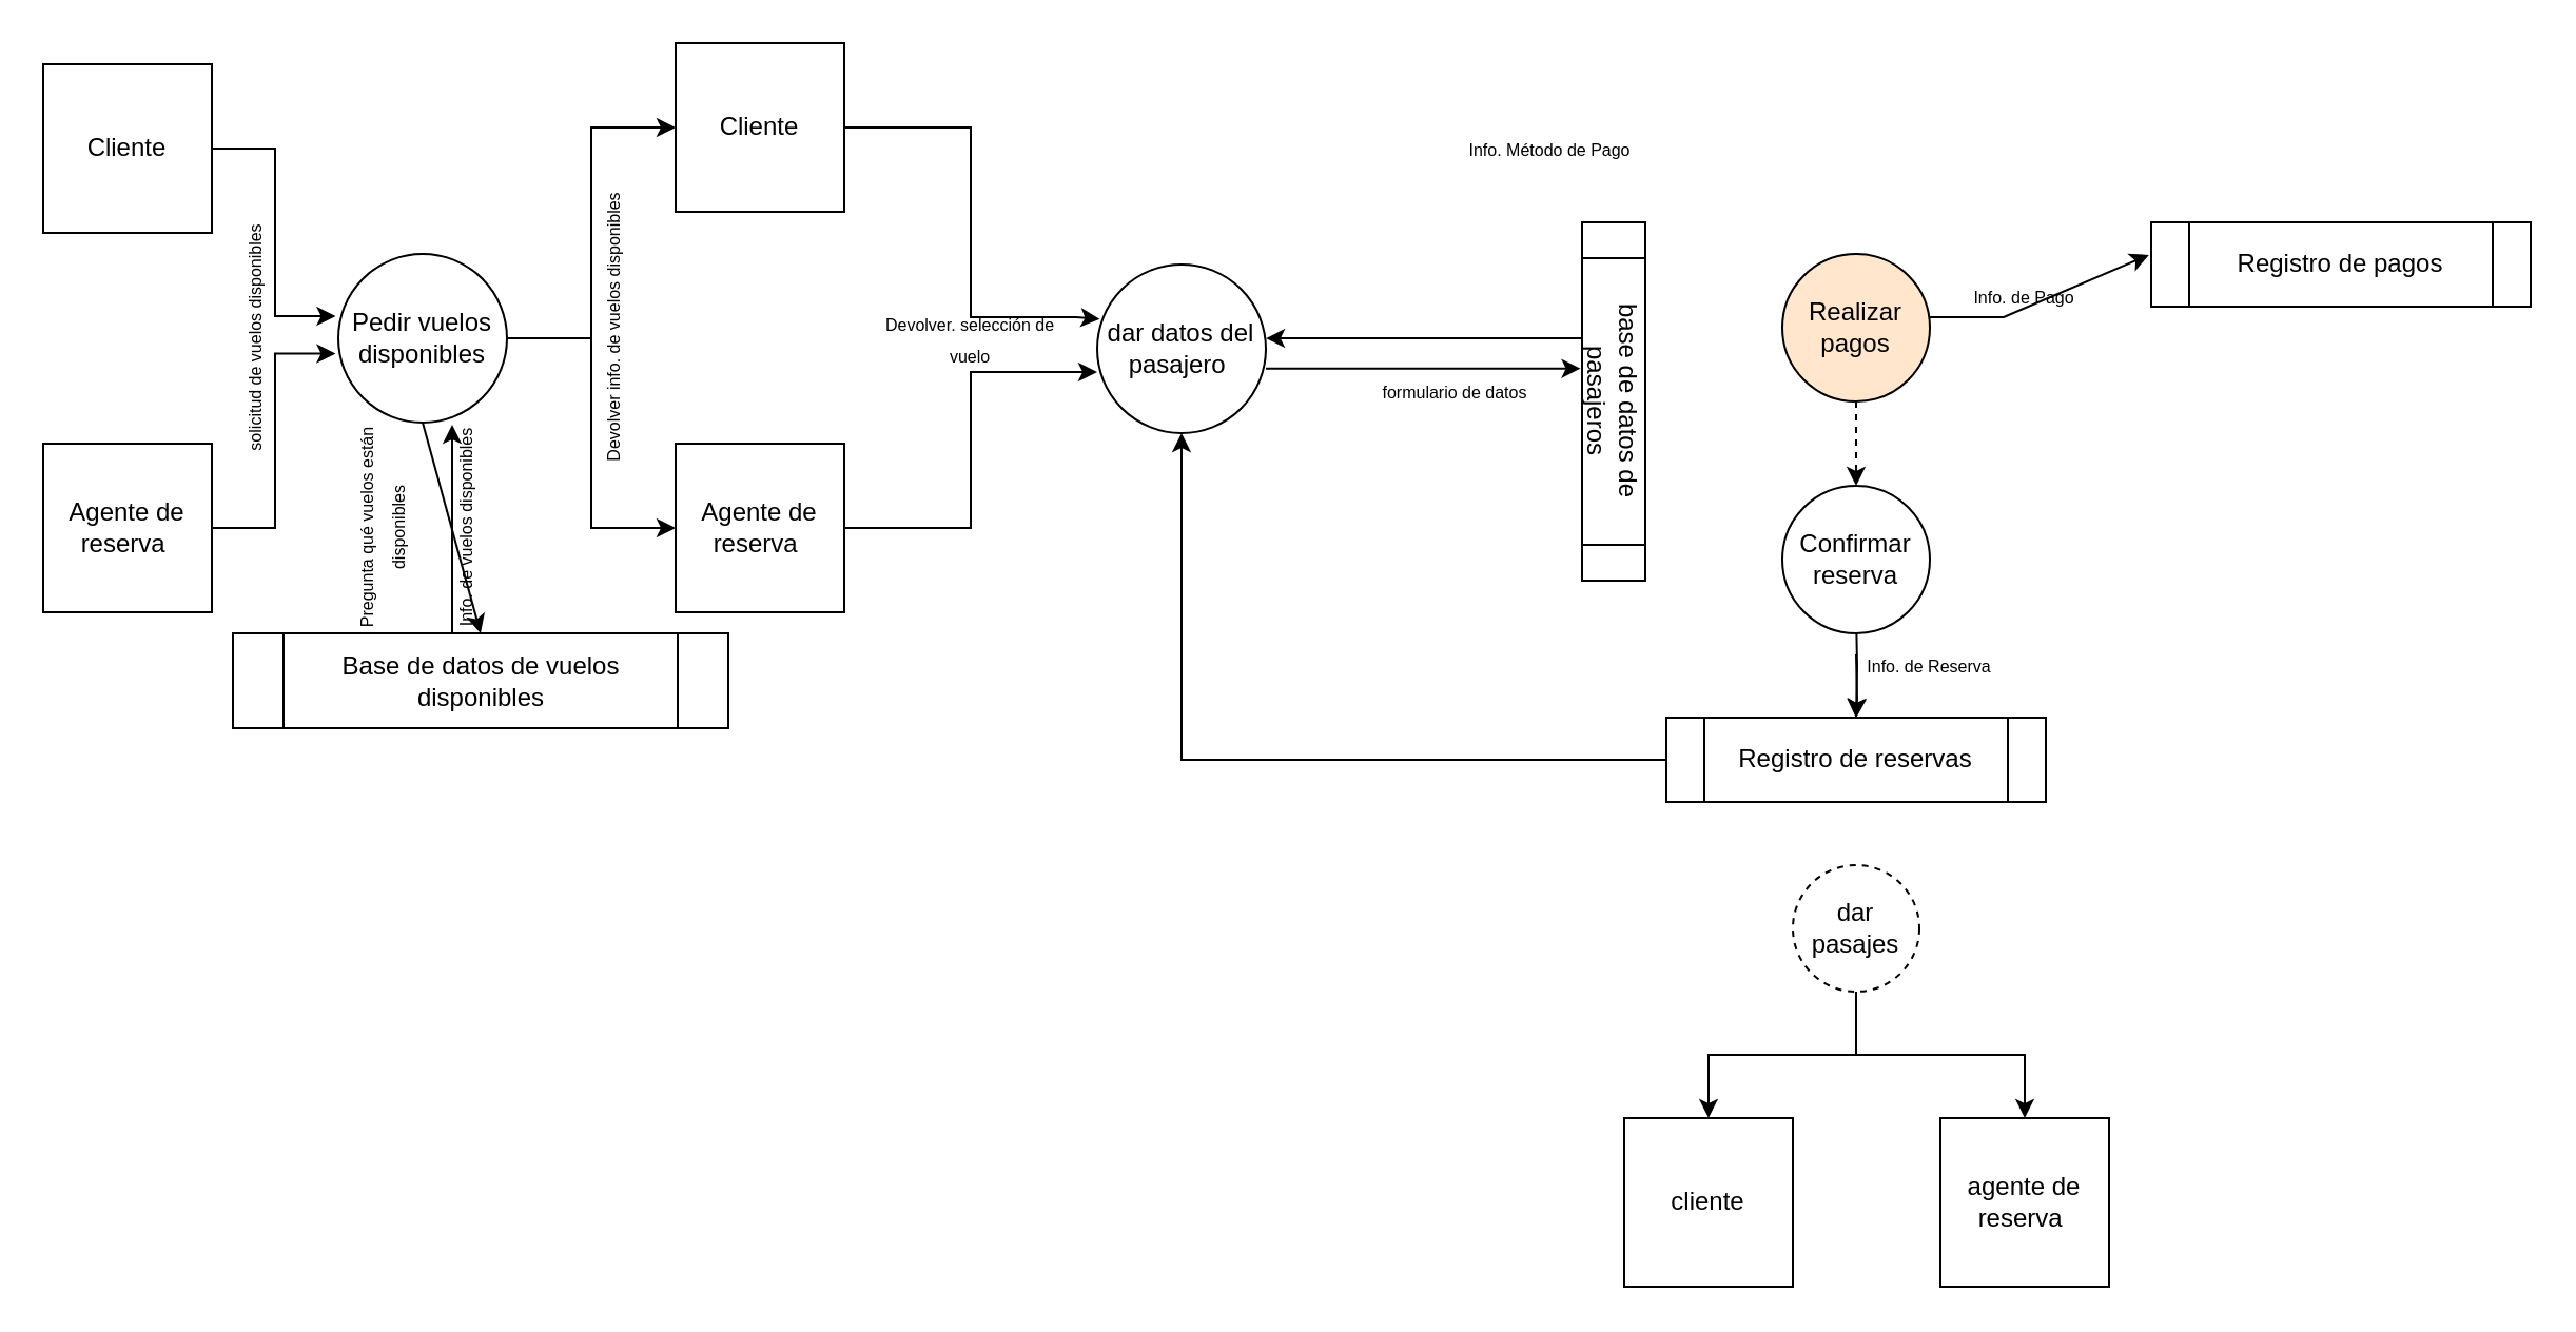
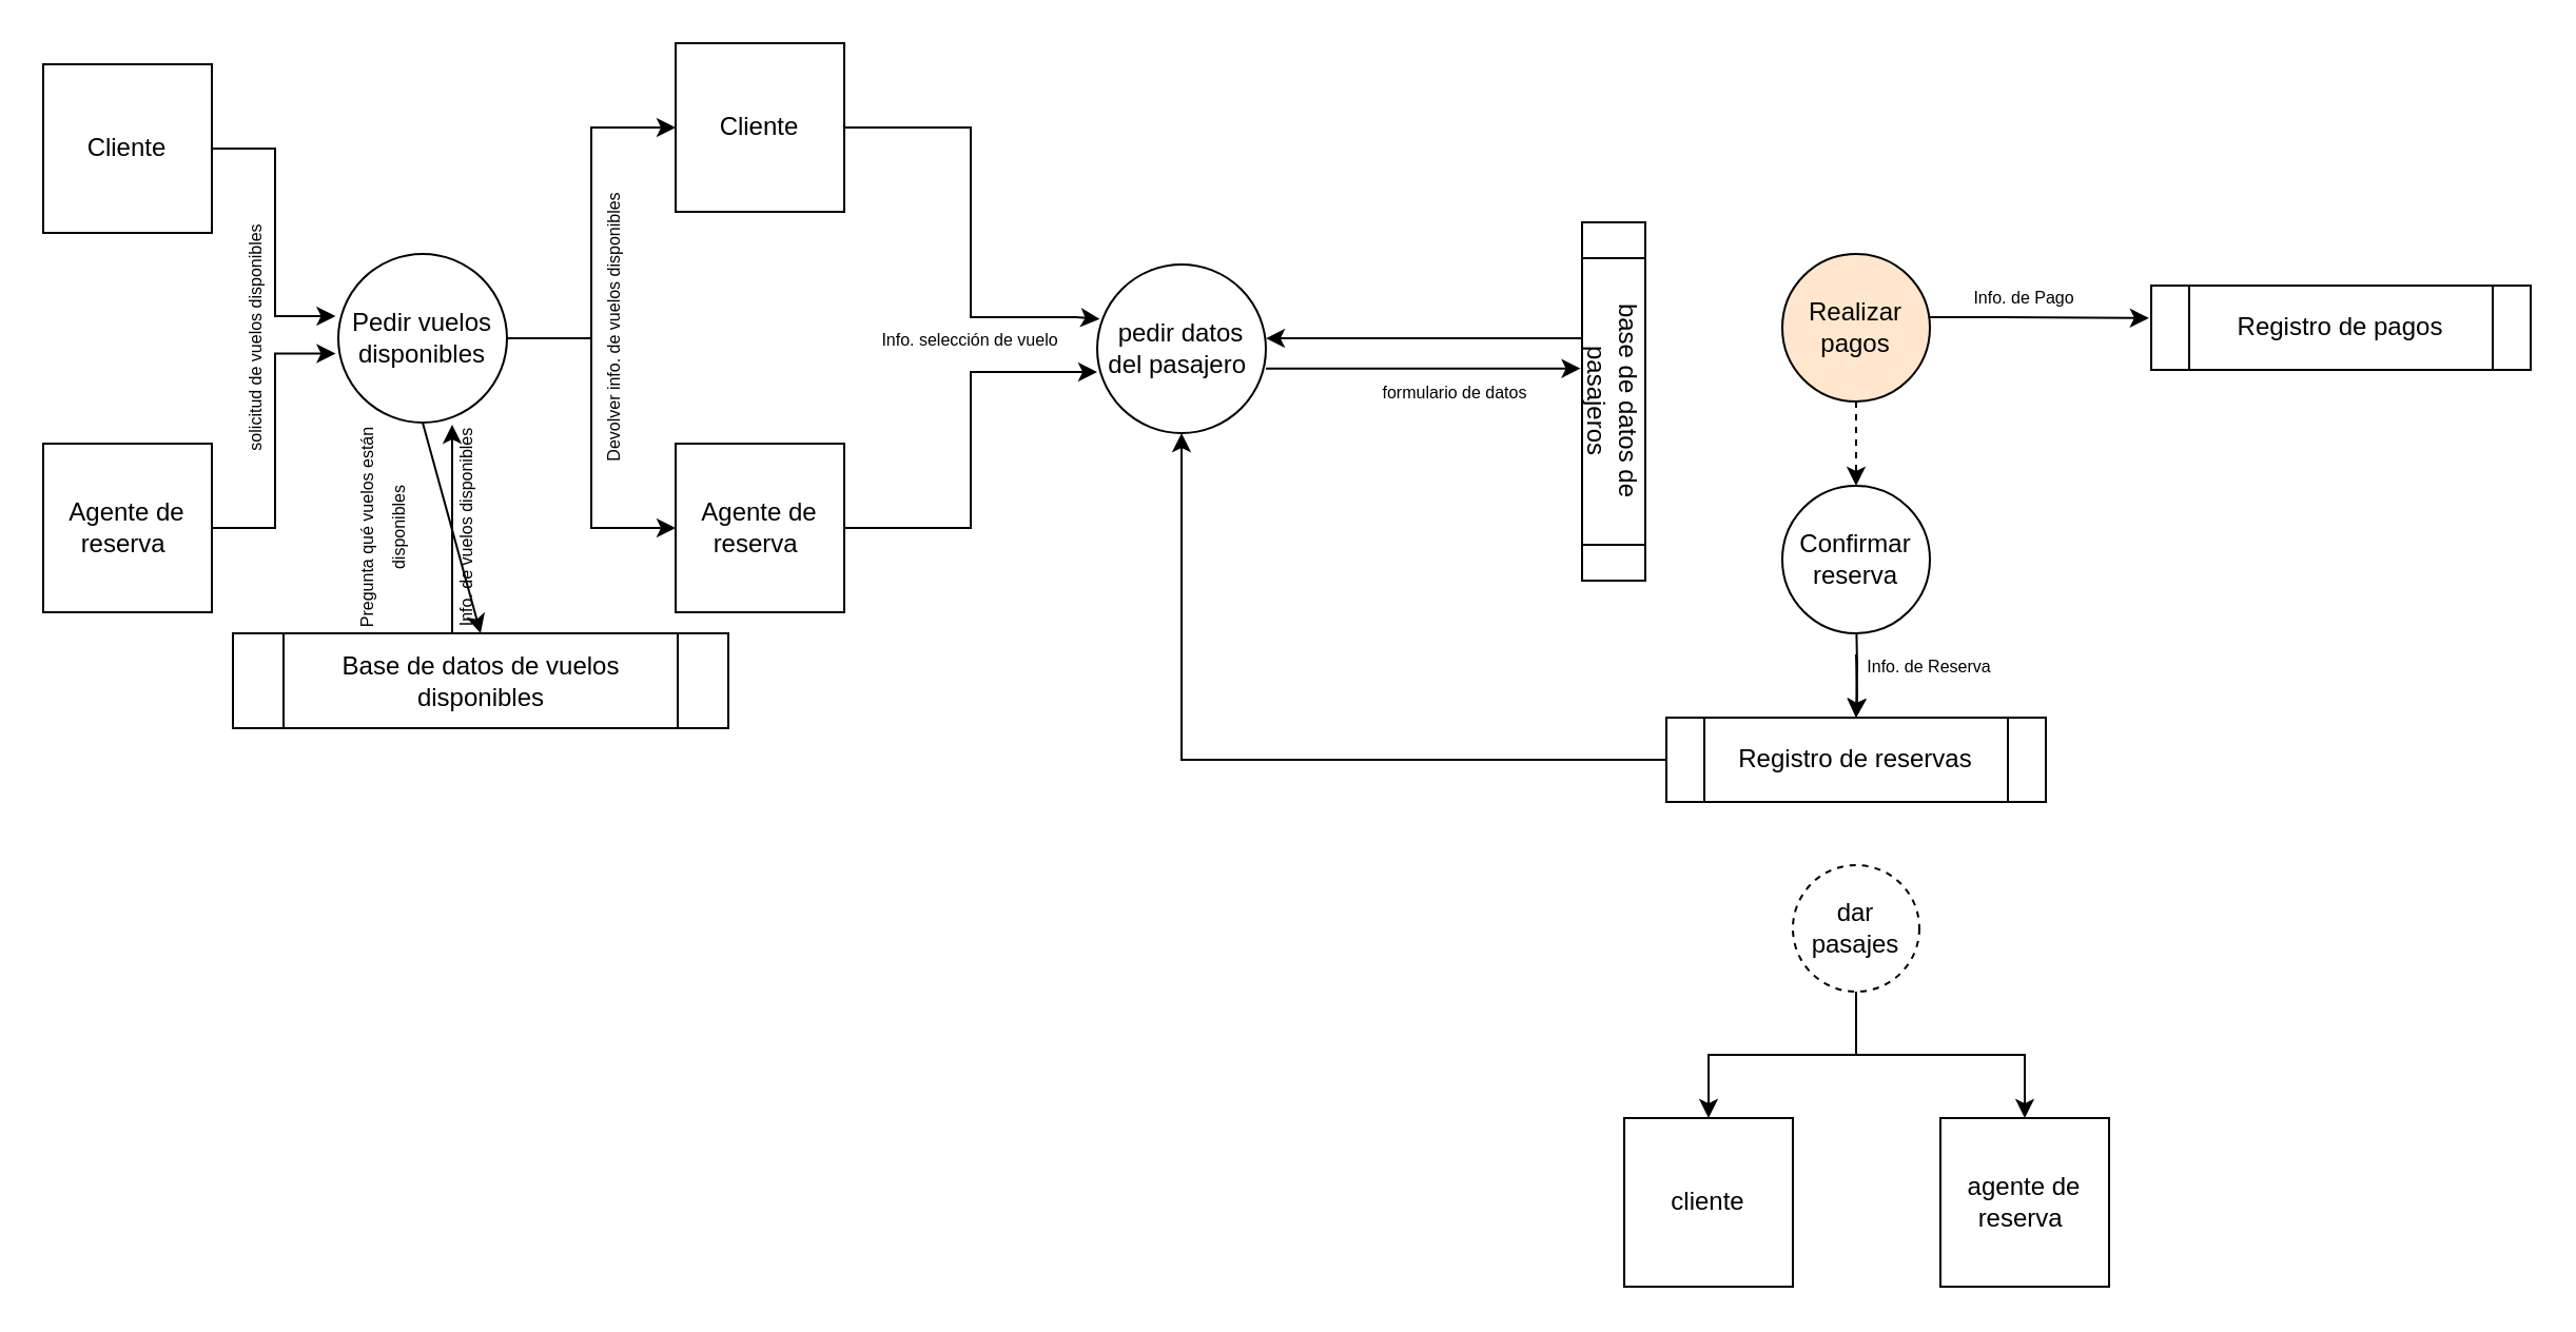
  <mxCell id="0" />
  <mxCell id="1" parent="0" />
  <mxCell id="2" style="edgeStyle=orthogonalEdgeStyle;rounded=0;orthogonalLoop=1;jettySize=auto;html=1;entryX=-0.016;entryY=0.369;entryDx=0;entryDy=0;entryPerimeter=0;" edge="1" parent="1" source="3" target="8"><mxGeometry relative="1" as="geometry"><Array as="points"><mxPoint x="130" y="70" /><mxPoint x="130" y="150" /><mxPoint x="159" y="150" /></Array></mxGeometry></mxCell>
  <mxCell id="3" value="&lt;font style=&quot;vertical-align: inherit;&quot;&gt;&lt;font style=&quot;vertical-align: inherit;&quot;&gt;Cliente&lt;/font&gt;&lt;/font&gt;" style="whiteSpace=wrap;html=1;aspect=fixed;" vertex="1" parent="1"><mxGeometry x="20" y="30" width="80" height="80" as="geometry" /></mxCell>
  <mxCell id="4" style="edgeStyle=orthogonalEdgeStyle;rounded=0;orthogonalLoop=1;jettySize=auto;html=1;entryX=-0.016;entryY=0.591;entryDx=0;entryDy=0;entryPerimeter=0;" edge="1" parent="1" source="5" target="8"><mxGeometry relative="1" as="geometry"><Array as="points"><mxPoint x="130" y="250" /><mxPoint x="130" y="167" /></Array></mxGeometry></mxCell>
  <mxCell id="5" value="&lt;font style=&quot;vertical-align: inherit;&quot;&gt;&lt;font style=&quot;vertical-align: inherit;&quot;&gt;Agente de reserva&amp;nbsp;&lt;/font&gt;&lt;/font&gt;" style="whiteSpace=wrap;html=1;aspect=fixed;" vertex="1" parent="1"><mxGeometry x="20" y="210" width="80" height="80" as="geometry" /></mxCell>
  <mxCell id="6" style="edgeStyle=orthogonalEdgeStyle;rounded=0;orthogonalLoop=1;jettySize=auto;html=1;entryX=0;entryY=0.5;entryDx=0;entryDy=0;" edge="1" parent="1" source="8" target="19"><mxGeometry relative="1" as="geometry" /></mxCell>
  <mxCell id="7" style="edgeStyle=orthogonalEdgeStyle;rounded=0;orthogonalLoop=1;jettySize=auto;html=1;entryX=0;entryY=0.5;entryDx=0;entryDy=0;" edge="1" parent="1" source="8" target="9"><mxGeometry relative="1" as="geometry" /></mxCell>
  <mxCell id="8" value="Pedir vuelos disponibles" style="ellipse;whiteSpace=wrap;html=1;aspect=fixed;" vertex="1" parent="1"><mxGeometry x="160" y="120" width="80" height="80" as="geometry" /></mxCell>
  <mxCell id="9" value="Cliente" style="whiteSpace=wrap;html=1;aspect=fixed;" vertex="1" parent="1"><mxGeometry x="320" y="20" width="80" height="80" as="geometry" /></mxCell>
  <mxCell id="10" style="edgeStyle=orthogonalEdgeStyle;rounded=0;orthogonalLoop=1;jettySize=auto;html=1;entryX=0.5;entryY=0;entryDx=0;entryDy=0;" edge="1" parent="1" target="16"><mxGeometry relative="1" as="geometry"><mxPoint x="880" y="290" as="sourcePoint" /></mxGeometry></mxCell>
  <mxCell id="11" value="Realizar pagos" style="ellipse;whiteSpace=wrap;html=1;aspect=fixed;fillColor=#ffe6cc;" vertex="1" parent="1"><mxGeometry x="845" y="120" width="70" height="70" as="geometry" /></mxCell>
  <mxCell id="12" value="" style="endArrow=classic;html=1;rounded=0;exitX=0.5;exitY=1;exitDx=0;exitDy=0;entryX=0.5;entryY=0;entryDx=0;entryDy=0;" edge="1" parent="1" source="8" target="14"><mxGeometry width="50" height="50" relative="1" as="geometry"><mxPoint x="280" y="190" as="sourcePoint" /><mxPoint x="211.538" y="130" as="targetPoint" /><Array as="points" /></mxGeometry></mxCell>
  <mxCell id="13" style="edgeStyle=orthogonalEdgeStyle;rounded=0;orthogonalLoop=1;jettySize=auto;html=1;entryX=0.675;entryY=1.013;entryDx=0;entryDy=0;entryPerimeter=0;" edge="1" parent="1" source="14" target="8"><mxGeometry relative="1" as="geometry"><Array as="points"><mxPoint x="214" y="280" /><mxPoint x="214" y="280" /></Array></mxGeometry></mxCell>
  <mxCell id="14" value="Base de datos de vuelos disponibles" style="shape=process;whiteSpace=wrap;html=1;backgroundOutline=1;" vertex="1" parent="1"><mxGeometry x="110" y="300" width="235" height="45" as="geometry" /></mxCell>
  <mxCell id="15" style="edgeStyle=orthogonalEdgeStyle;rounded=0;orthogonalLoop=1;jettySize=auto;html=1;" edge="1" parent="1" source="16" target="18"><mxGeometry relative="1" as="geometry" /></mxCell>
  <mxCell id="16" value="Registro de reservas" style="shape=process;whiteSpace=wrap;html=1;backgroundOutline=1;" vertex="1" parent="1"><mxGeometry x="790" y="340" width="180" height="40" as="geometry" /></mxCell>
  <mxCell id="17" value="base de datos de pasajeros" style="shape=process;whiteSpace=wrap;html=1;backgroundOutline=1;rotation=90;" vertex="1" parent="1"><mxGeometry x="680" y="175" width="170" height="30" as="geometry" /></mxCell>
- <mxCell id="18" value="dar datos del pasajero&amp;nbsp;" style="ellipse;whiteSpace=wrap;html=1;aspect=fixed;" vertex="1" parent="1"><mxGeometry x="520" y="125" width="80" height="80" as="geometry" /></mxCell>
+ <mxCell id="18" value="pedir datos del pasajero&amp;nbsp;" style="ellipse;whiteSpace=wrap;html=1;aspect=fixed;" vertex="1" parent="1"><mxGeometry x="520" y="125" width="80" height="80" as="geometry" /></mxCell>
  <mxCell id="19" value="&lt;font style=&quot;vertical-align: inherit;&quot;&gt;&lt;font style=&quot;vertical-align: inherit;&quot;&gt;Agente de reserva&amp;nbsp;&lt;/font&gt;&lt;/font&gt;" style="whiteSpace=wrap;html=1;aspect=fixed;" vertex="1" parent="1"><mxGeometry x="320" y="210" width="80" height="80" as="geometry" /></mxCell>
  <mxCell id="20" value="cliente" style="whiteSpace=wrap;html=1;aspect=fixed;" vertex="1" parent="1"><mxGeometry x="770" y="530" width="80" height="80" as="geometry" /></mxCell>
  <mxCell id="21" value="&lt;font style=&quot;vertical-align: inherit;&quot;&gt;&lt;font style=&quot;vertical-align: inherit;&quot;&gt;agente de reserva&amp;nbsp;&lt;/font&gt;&lt;/font&gt;" style="whiteSpace=wrap;html=1;aspect=fixed;" vertex="1" parent="1"><mxGeometry x="920" y="530" width="80" height="80" as="geometry" /></mxCell>
  <mxCell id="22" style="edgeStyle=orthogonalEdgeStyle;rounded=0;orthogonalLoop=1;jettySize=auto;html=1;exitX=0.5;exitY=1;exitDx=0;exitDy=0;entryX=0.5;entryY=0;entryDx=0;entryDy=0;" edge="1" parent="1" source="24" target="21"><mxGeometry relative="1" as="geometry" /></mxCell>
  <mxCell id="23" style="edgeStyle=orthogonalEdgeStyle;rounded=0;orthogonalLoop=1;jettySize=auto;html=1;" edge="1" parent="1" source="24" target="20"><mxGeometry relative="1" as="geometry" /></mxCell>
  <mxCell id="24" value="dar pasajes" style="ellipse;whiteSpace=wrap;html=1;aspect=fixed;dashed=1;" vertex="1" parent="1"><mxGeometry x="850" y="410" width="60" height="60" as="geometry" /></mxCell>
  <mxCell id="25" value="&lt;font style=&quot;font-size: 8px;&quot;&gt;solicitud de vuelos disponibles&lt;/font&gt;" style="text;html=1;strokeColor=none;fillColor=none;align=center;verticalAlign=middle;whiteSpace=wrap;rounded=0;rotation=-90;" vertex="1" parent="1"><mxGeometry x="60" y="145" width="120" height="30" as="geometry" /></mxCell>
  <mxCell id="26" value="&lt;font style=&quot;font-size: 8px;&quot;&gt;Info. de vuelos disponibles&lt;/font&gt;" style="text;html=1;strokeColor=none;fillColor=none;align=center;verticalAlign=middle;whiteSpace=wrap;rounded=0;rotation=-90;" vertex="1" parent="1"><mxGeometry x="160" y="235" width="120" height="30" as="geometry" /></mxCell>
  <mxCell id="27" value="&lt;font style=&quot;font-size: 8px;&quot;&gt;Devolver info. de vuelos disponibles&lt;/font&gt;" style="text;html=1;strokeColor=none;fillColor=none;align=center;verticalAlign=middle;whiteSpace=wrap;rounded=0;rotation=-90;" vertex="1" parent="1"><mxGeometry x="225" y="140" width="130" height="30" as="geometry" /></mxCell>
  <mxCell id="28" value="&lt;font style=&quot;font-size: 8px;&quot;&gt;Pregunta qué vuelos están disponibles&lt;br&gt;&lt;/font&gt;" style="text;html=1;strokeColor=none;fillColor=none;align=center;verticalAlign=middle;whiteSpace=wrap;rounded=0;rotation=-90;" vertex="1" parent="1"><mxGeometry x="120" y="235" width="120" height="30" as="geometry" /></mxCell>
- <mxCell id="29" value="&lt;font style=&quot;font-size: 8px;&quot;&gt;Devolver. selección de vuelo&lt;/font&gt;" style="text;html=1;strokeColor=none;fillColor=none;align=center;verticalAlign=middle;whiteSpace=wrap;rounded=0;" vertex="1" parent="1"><mxGeometry x="410" y="145" width="100" height="30" as="geometry" /></mxCell>
+ <mxCell id="29" value="&lt;font style=&quot;font-size: 8px;&quot;&gt;Info. selección de vuelo&lt;/font&gt;" style="text;html=1;strokeColor=none;fillColor=none;align=center;verticalAlign=middle;whiteSpace=wrap;rounded=0;" vertex="1" parent="1"><mxGeometry x="410" y="145" width="100" height="30" as="geometry" /></mxCell>
  <mxCell id="30" value="&lt;font style=&quot;font-size: 8px;&quot;&gt;formulario de datos&lt;/font&gt;" style="text;html=1;strokeColor=none;fillColor=none;align=center;verticalAlign=middle;whiteSpace=wrap;rounded=0;" vertex="1" parent="1"><mxGeometry x="650" y="170" width="80" height="30" as="geometry" /></mxCell>
  <mxCell id="31" value="" style="endArrow=classic;html=1;rounded=0;exitX=1;exitY=0.5;exitDx=0;exitDy=0;entryX=0.015;entryY=0.323;entryDx=0;entryDy=0;entryPerimeter=0;" edge="1" parent="1" source="9" target="18"><mxGeometry width="50" height="50" relative="1" as="geometry"><mxPoint x="460" y="110" as="sourcePoint" /><mxPoint x="630" y="60" as="targetPoint" /><Array as="points"><mxPoint x="460" y="60" /><mxPoint x="460" y="100" /><mxPoint x="460" y="150" /><mxPoint x="510" y="150" /></Array></mxGeometry></mxCell>
  <mxCell id="32" value="" style="endArrow=classic;html=1;rounded=0;entryX=1;entryY=0.438;entryDx=0;entryDy=0;entryPerimeter=0;" edge="1" parent="1" target="18"><mxGeometry width="50" height="50" relative="1" as="geometry"><mxPoint x="750" y="160" as="sourcePoint" /><mxPoint x="550" y="200" as="targetPoint" /></mxGeometry></mxCell>
  <mxCell id="33" value="" style="endArrow=classic;html=1;rounded=0;entryX=0.408;entryY=1.024;entryDx=0;entryDy=0;entryPerimeter=0;" edge="1" parent="1" target="17"><mxGeometry width="50" height="50" relative="1" as="geometry"><mxPoint x="600" y="174.43" as="sourcePoint" /><mxPoint x="650" y="174.43" as="targetPoint" /></mxGeometry></mxCell>
  <mxCell id="34" value="" style="endArrow=classic;html=1;rounded=0;exitX=1;exitY=0.5;exitDx=0;exitDy=0;" edge="1" parent="1" source="19"><mxGeometry width="50" height="50" relative="1" as="geometry"><mxPoint x="460" y="250" as="sourcePoint" /><mxPoint x="520" y="176" as="targetPoint" /><Array as="points"><mxPoint x="460" y="250" /><mxPoint x="460" y="176" /></Array></mxGeometry></mxCell>
- <mxCell id="35" value="&lt;font style=&quot;font-size: 8px;&quot;&gt;Info. Método de Pago&lt;/font&gt;" style="text;html=1;strokeColor=none;fillColor=none;align=center;verticalAlign=middle;whiteSpace=wrap;rounded=0;" vertex="1" parent="1"><mxGeometry x="690" y="55" width="90" height="30" as="geometry" /></mxCell>
  <mxCell id="36" value="&lt;font style=&quot;font-size: 8px;&quot;&gt;Info. de Pago&lt;/font&gt;" style="text;html=1;strokeColor=none;fillColor=none;align=center;verticalAlign=middle;whiteSpace=wrap;rounded=0;" vertex="1" parent="1"><mxGeometry x="925" y="125" width="70" height="30" as="geometry" /></mxCell>
- <mxCell id="37" value="Registro de pagos" style="shape=process;whiteSpace=wrap;html=1;backgroundOutline=1;" vertex="1" parent="1"><mxGeometry x="1020" y="105" width="180" height="40" as="geometry" /></mxCell>
+ <mxCell id="37" value="Registro de pagos" style="shape=process;whiteSpace=wrap;html=1;backgroundOutline=1;" vertex="1" parent="1"><mxGeometry x="1020" y="135" width="180" height="40" as="geometry" /></mxCell>
  <mxCell id="38" value="" style="endArrow=classic;html=1;rounded=0;entryX=-0.006;entryY=0.386;entryDx=0;entryDy=0;entryPerimeter=0;" edge="1" parent="1" target="37"><mxGeometry width="50" height="50" relative="1" as="geometry"><mxPoint x="915" y="150" as="sourcePoint" /><mxPoint x="965" y="100" as="targetPoint" /><Array as="points"><mxPoint x="950" y="150" /></Array></mxGeometry></mxCell>
  <mxCell id="39" value="" style="edgeStyle=orthogonalEdgeStyle;rounded=0;orthogonalLoop=1;jettySize=auto;html=1;" edge="1" parent="1" target="16"><mxGeometry relative="1" as="geometry"><mxPoint x="880" y="310" as="sourcePoint" /></mxGeometry></mxCell>
  <mxCell id="40" value="Confirmar reserva" style="ellipse;whiteSpace=wrap;html=1;aspect=fixed;" vertex="1" parent="1"><mxGeometry x="845" y="230" width="70" height="70" as="geometry" /></mxCell>
  <mxCell id="41" value="" style="endArrow=classic;html=1;rounded=0;entryX=0.5;entryY=0;entryDx=0;entryDy=0;exitX=0.5;exitY=1;exitDx=0;exitDy=0;dashed=1;" edge="1" parent="1" source="11" target="40"><mxGeometry width="50" height="50" relative="1" as="geometry"><mxPoint x="740" y="300" as="sourcePoint" /><mxPoint x="790" y="250" as="targetPoint" /></mxGeometry></mxCell>
  <mxCell id="42" value="&lt;span style=&quot;font-size: 8px;&quot;&gt;Info. de Reserva&lt;br&gt;&lt;/span&gt;" style="text;html=1;strokeColor=none;fillColor=none;align=center;verticalAlign=middle;whiteSpace=wrap;rounded=0;" vertex="1" parent="1"><mxGeometry x="880" y="300" width="70" height="30" as="geometry" /></mxCell>
